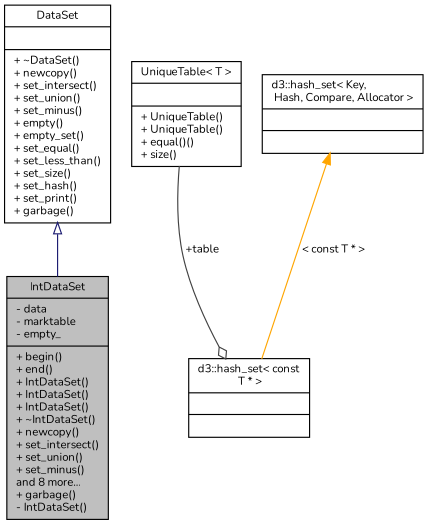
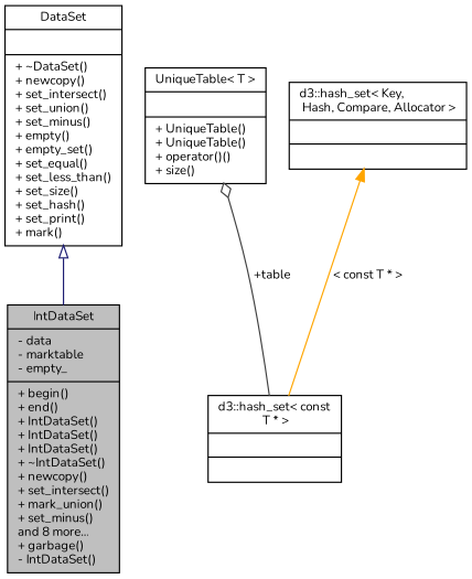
  digraph {
    fontname=Nunito
    node [color=black fillcolor=white fontname=Nunito fontsize=10 shape=record style=filled]
    edge [dir=back fontname=Nunito fontsize=10 labelfontname=FreeSans labelfontsize=10 style=solid]
-   n1 [fillcolor=grey75 fontcolor=black height=0.2 label="{IntDataSet\n|- data\l- marktable\l- empty_\l|+ begin()\l+ end()\l+ IntDataSet()\l+ IntDataSet()\l+ IntDataSet()\l+ ~IntDataSet()\l+ newcopy()\l+ set_intersect()\l+ set_union()\l+ set_minus()\land 8 more...\l+ garbage()\l- IntDataSet()\l}" width=0.4]
-   n2 [height=0.2 label="{DataSet\n||+ ~DataSet()\l+ newcopy()\l+ set_intersect()\l+ set_union()\l+ set_minus()\l+ empty()\l+ empty_set()\l+ set_equal()\l+ set_less_than()\l+ set_size()\l+ set_hash()\l+ set_print()\l+ garbage()\l}" width=0.4]
-   n3 [height=0.2 label="{UniqueTable\< T \>\n||+ UniqueTable()\l+ UniqueTable()\l+ equal()()\l+ size()\l}" width=0.4]
+   n1 [fillcolor=grey75 fontcolor=black height=0.2 label="{IntDataSet\n|- data\l- marktable\l- empty_\l|+ begin()\l+ end()\l+ IntDataSet()\l+ IntDataSet()\l+ IntDataSet()\l+ ~IntDataSet()\l+ newcopy()\l+ set_intersect()\l+ mark_union()\l+ set_minus()\land 8 more...\l+ garbage()\l- IntDataSet()\l}" width=0.4]
+   n2 [height=0.2 label="{DataSet\n||+ ~DataSet()\l+ newcopy()\l+ set_intersect()\l+ set_union()\l+ set_minus()\l+ empty()\l+ empty_set()\l+ set_equal()\l+ set_less_than()\l+ set_size()\l+ set_hash()\l+ set_print()\l+ mark()\l}" width=0.4]
+   n3 [height=0.2 label="{UniqueTable\< T \>\n||+ UniqueTable()\l+ UniqueTable()\l+ operator()()\l+ size()\l}" width=0.4]
    n4 [height=0.2 label="{d3::hash_set\< const\l T * \>\n||}" width=0.4]
    n5 [height=0.2 label="{d3::hash_set\< Key,\l Hash, Compare, Allocator \>\n||}" width=0.4]
    n2 -> n1 [arrowtail=onormal color=midnightblue]
-   n3 -> n4 [arrowhead=odiamond color=grey25 label=" +table" dir=""]
+   n4 -> n3 [arrowhead=odiamond color=grey25 label=" +table" dir=""]
    n5 -> n4 [color=orange label=" \< const T * \>"]
  }
